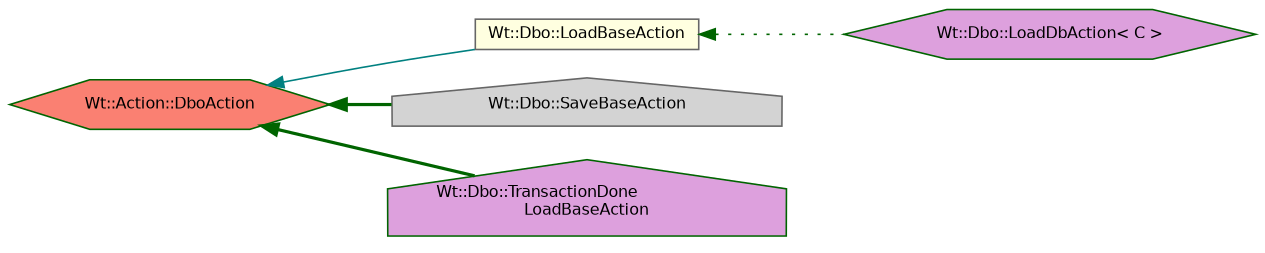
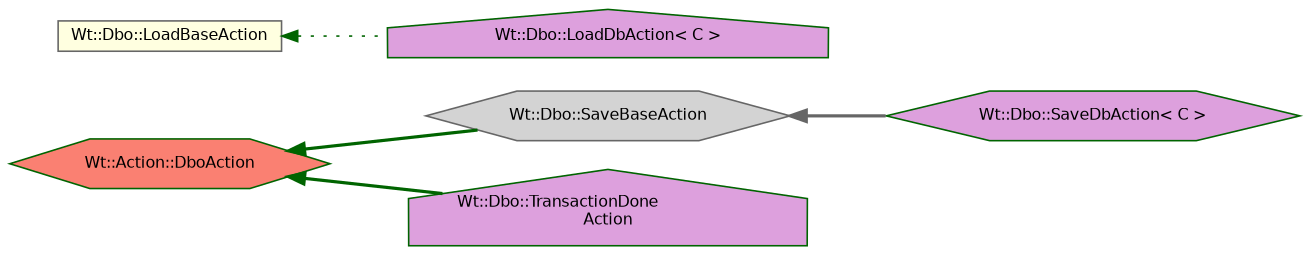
  digraph {
    rankdir=LR
    node [color=darkgreen fillcolor=plum fontname=Helvetica fontsize=10 shape=hexagon style=filled]
    edge [color=darkgreen dir=back fontname=Helvetica fontsize=10 labelfontname=Helvetica labelfontsize=10 style=bold]
    n1 [fillcolor=salmon fontcolor=black height=0.2 label="Wt::Action::DboAction" width=0.4]
    n2 [color=gray40 fillcolor=lightyellow height=0.2 label="Wt::Dbo::LoadBaseAction" shape=box width=0.4]
-   n3 [color=gray40 fillcolor=lightgrey height=0.2 label="Wt::Dbo::SaveBaseAction" shape=house width=0.4]
-   n4 [height=0.2 label="Wt::Dbo::TransactionDone\lLoadBaseAction" shape=house width=0.4]
-   n5 [height=0.2 label="Wt::Dbo::LoadDbAction\< C \>" width=0.4]
-   n1 -> n2 [color=teal style=solid]
+   n3 [color=gray40 fillcolor=lightgrey height=0.2 label="Wt::Dbo::SaveBaseAction" width=0.4]
+   n4 [height=0.2 label="Wt::Dbo::TransactionDone\lAction" shape=house width=0.4]
+   n5 [height=0.2 label="Wt::Dbo::LoadDbAction\< C \>" shape=house width=0.4]
+   n6 [height=0.2 label="Wt::Dbo::SaveDbAction\< C \>" width=0.4]
    n1 -> n3
    n1 -> n4
    n2 -> n5 [style=dotted]
+   n3 -> n6 [color=gray40]
  }
